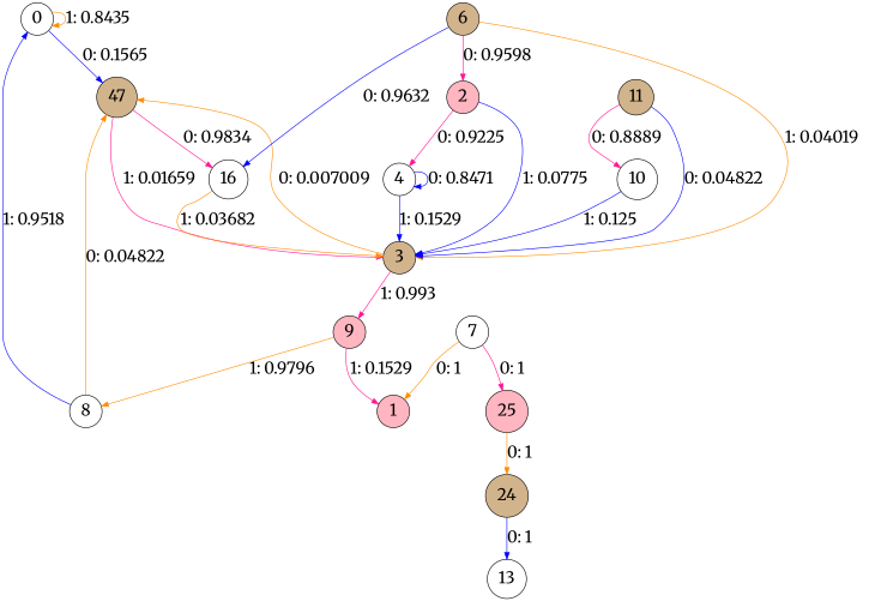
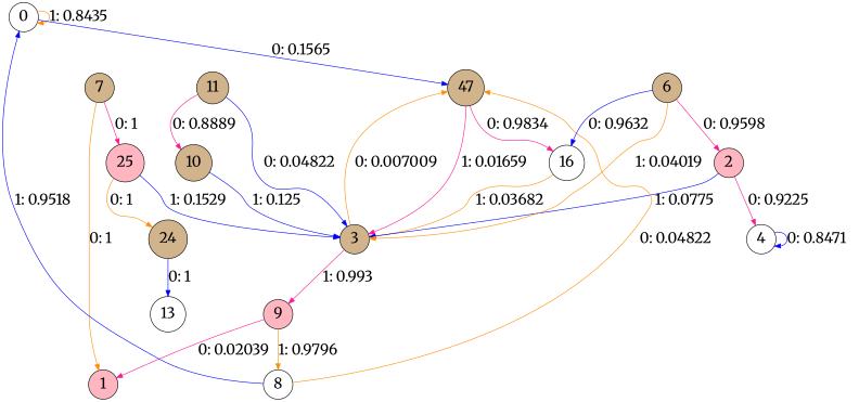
  digraph {
    fontname=Merriweather
    node [fillcolor=white fontname=Merriweather fontsize=24 shape=circle style=filled]
    edge [color=blue fontname=Merriweather fontsize=24]
    0
    n2 [fillcolor=tan label=47]
    3 [fillcolor=tan]
    16
    9 [fillcolor=lightpink]
    1 [fillcolor=lightpink]
-   7
+   7 [fillcolor=tan]
    n8 [fillcolor=lightpink label=25]
    n9 [fillcolor=tan label=24]
    2 [fillcolor=lightpink]
    4
    8
    6 [fillcolor=tan]
    13
-   10
+   10 [fillcolor=tan]
    11 [fillcolor=tan]
    0 -> 0 [color=darkorange label="1: 0.8435   "]
    0 -> n2 [label="0: 0.1565   "]
    n2 -> 3 [color=deeppink label="1: 0.01659  "]
    n2 -> 16 [color=deeppink label="0: 0.9834   "]
    3 -> n2 [color=darkorange label="0: 0.007009  "]
    3 -> 9 [color=deeppink label="1: 0.993    "]
    16 -> 3 [color=darkorange label="1: 0.03682  "]
-   9 -> 1 [color=deeppink label="1: 0.1529   "]
+   9 -> 1 [color=deeppink label="0: 0.02039  "]
    9 -> 8 [color=darkorange label="1: 0.9796   "]
    7 -> 1 [color=darkorange label="0: 1        "]
    7 -> n8 [color=deeppink label="0: 1        "]
    n8 -> n9 [color=darkorange label="0: 1        "]
    n9 -> 13 [label="0: 1        "]
    2 -> 3 [label="1: 0.0775   "]
    2 -> 4 [color=deeppink label="0: 0.9225   "]
-   4 -> 3 [label="1: 0.1529   "]
+   n8 -> 3 [label="1: 0.1529   "]
    4 -> 4 [label="0: 0.8471   "]
    8 -> 0 [label="1: 0.9518   "]
    8 -> n2 [color=darkorange label="0: 0.04822  "]
    6 -> 3 [color=darkorange label="1: 0.04019  "]
    6 -> 16 [label="0: 0.9632   "]
    6 -> 2 [color=deeppink label="0: 0.9598   "]
    10 -> 3 [label="1: 0.125    "]
    11 -> 3 [label="0: 0.04822  "]
    11 -> 10 [color=deeppink label="0: 0.8889   "]
  }
